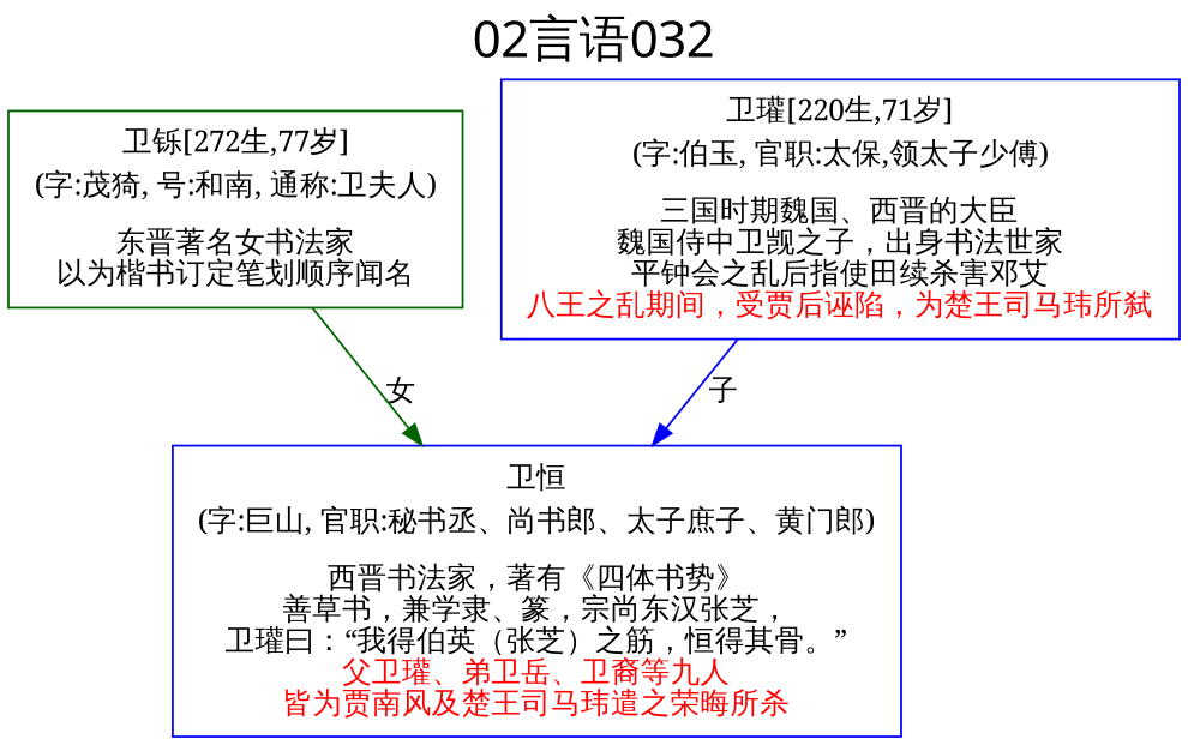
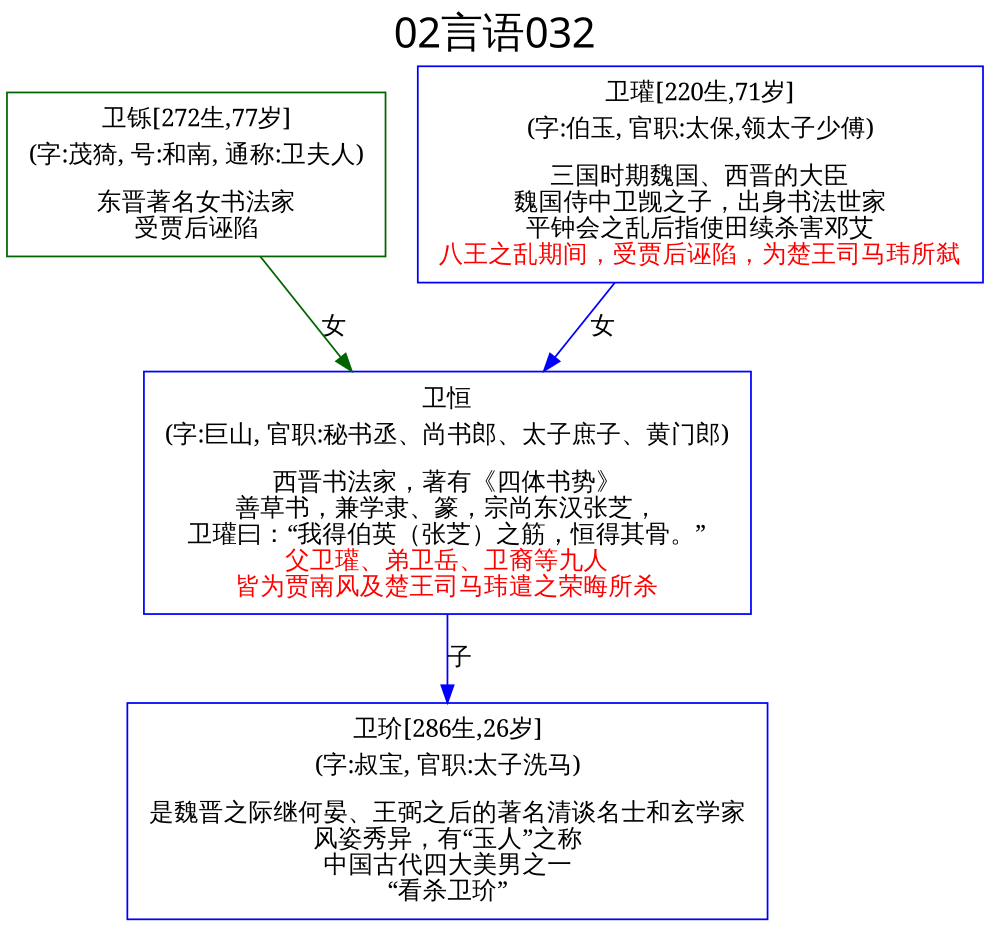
  digraph {
    color=lightgrey
    fontname=SimHei
    fontsize=24
    label="02言语032"
    labelloc=t
    rankdir=TB
    ranksep=0.5
    style=filled
    node [color=blue fontname=SimSun shape=box]
    edge [color=blue fontname=SimSun style=solid]
-   n2 [color=darkgreen label=<<table border="0" cellborder="0"><tr><td>卫铄[272生,77岁]</td></tr><tr><td>(字:茂猗, 号:和南, 通称:卫夫人)</td></tr><tr><td></td></tr><tr><td>东晋著名女书法家<br/>以为楷书订定笔划顺序闻名<br/></td></tr></table>>]
+   n1 [label=<<table border="0" cellborder="0"><tr><td>卫玠[286生,26岁]</td></tr><tr><td>(字:叔宝, 官职:太子洗马)</td></tr><tr><td></td></tr><tr><td>是魏晋之际继何晏、王弼之后的著名清谈名士和玄学家<br/>风姿秀异，有“玉人”之称<br/>中国古代四大美男之一<br/>“看杀卫玠”<br/></td></tr></table>>]
+   n2 [color=darkgreen label=<<table border="0" cellborder="0"><tr><td>卫铄[272生,77岁]</td></tr><tr><td>(字:茂猗, 号:和南, 通称:卫夫人)</td></tr><tr><td></td></tr><tr><td>东晋著名女书法家<br/>受贾后诬陷<br/></td></tr></table>>]
    n3 [label=<<table border="0" cellborder="0"><tr><td>卫恒</td></tr><tr><td>(字:巨山, 官职:秘书丞、尚书郎、太子庶子、黄门郎)</td></tr><tr><td></td></tr><tr><td>西晋书法家，著有《四体书势》<br/>善草书，兼学隶、篆，宗尚东汉张芝，<br/>卫瓘曰：“我得伯英（张芝）之筋，恒得其骨。”<br/><font color = 'red'>父卫瓘、弟卫岳、卫裔等九人<br/>皆为贾南风及楚王司马玮遣之荣晦所杀<br/></font></td></tr></table>>]
    n4 [label=<<table border="0" cellborder="0"><tr><td>卫瓘[220生,71岁]</td></tr><tr><td>(字:伯玉, 官职:太保,领太子少傅)</td></tr><tr><td></td></tr><tr><td>三国时期魏国、西晋的大臣<br/>魏国侍中卫觊之子，出身书法世家<br/>平钟会之乱后指使田续杀害邓艾<br/><font color = 'red'>八王之乱期间，受贾后诬陷，为楚王司马玮所弑<br/></font></td></tr></table>>]
    n2 -> n3 [color=darkgreen label="女"]
-   n4 -> n3 [label="子"]
+   n3 -> n1 [label="子"]
+   n4 -> n3 [label="女"]
  }
